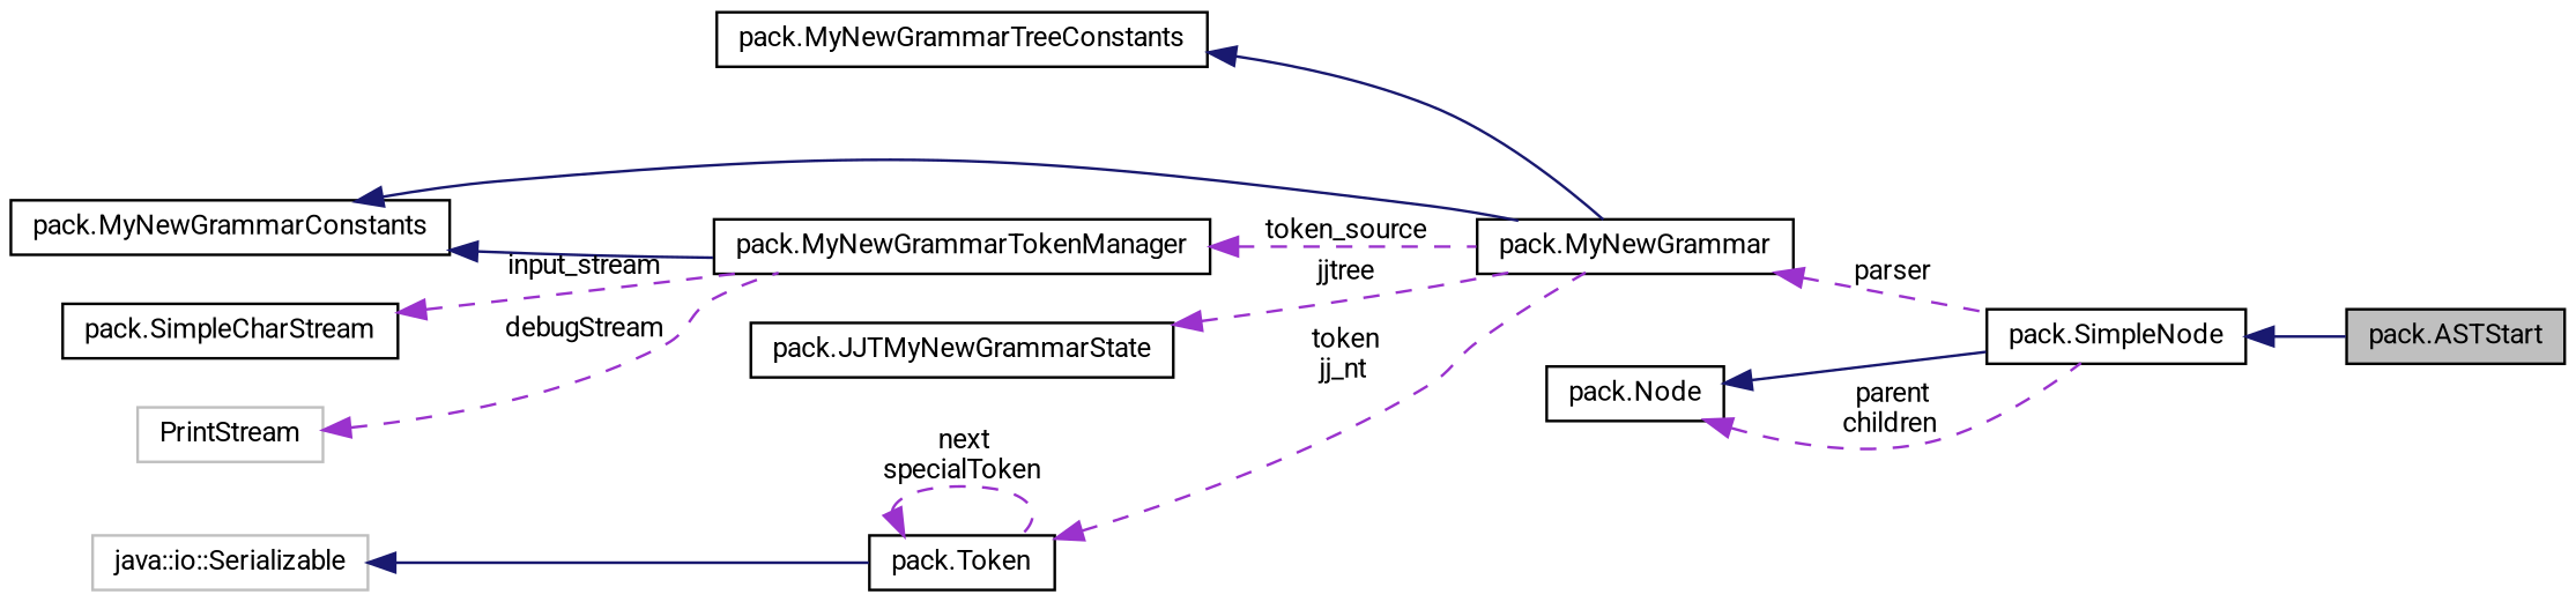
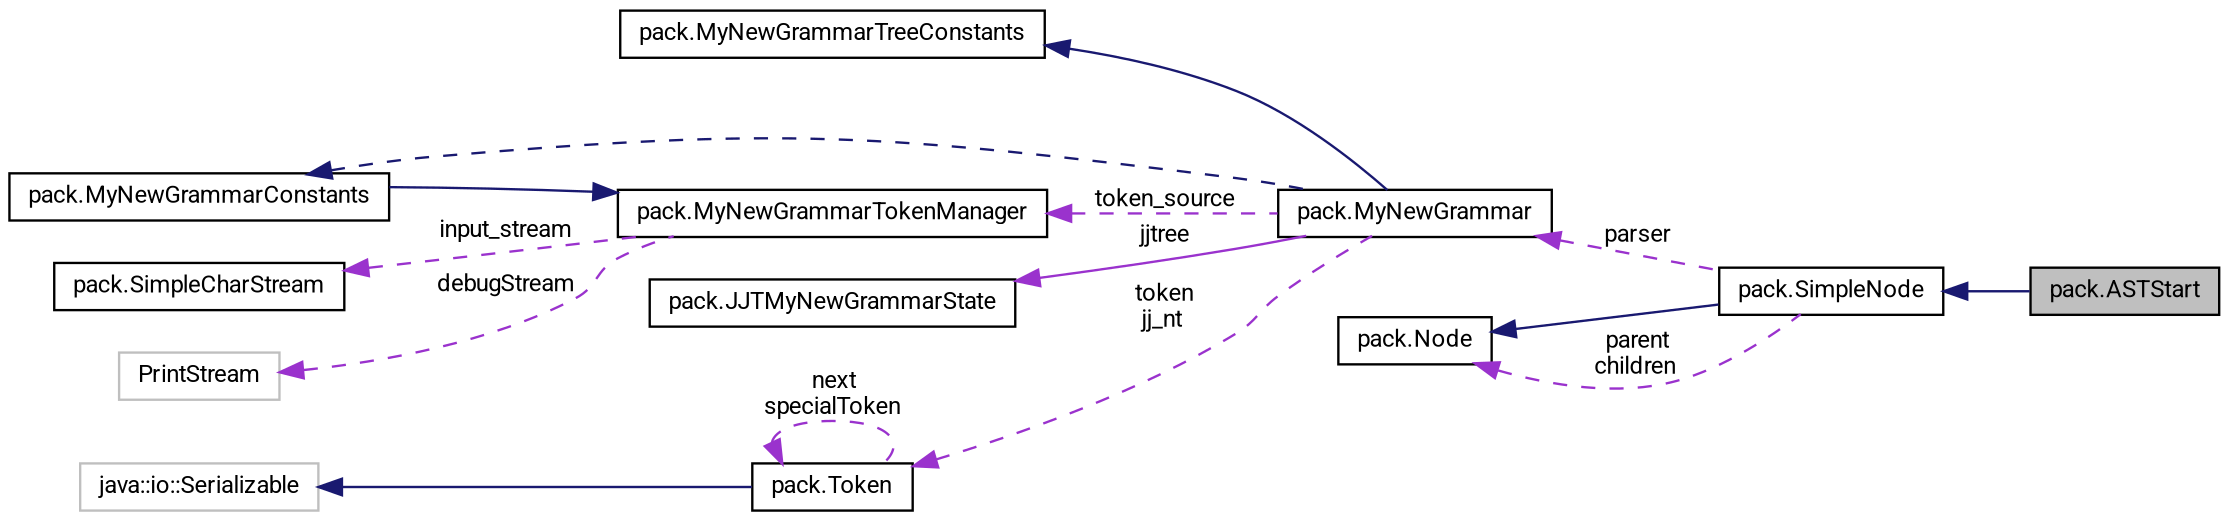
  digraph {
    fontname=Roboto
    rankdir=LR
    node [color=black fillcolor=white fontname=Roboto fontsize=10 shape=record style=filled]
    edge [color=darkorchid3 dir=back fontname=Roboto fontsize=10 labelfontname=Helvetica labelfontsize=10 style=dashed]
    n1 [fillcolor=grey75 fontcolor=black height=0.2 label="pack.ASTStart" width=0.4]
    n2 [height=0.2 label="pack.MyNewGrammar" width=0.4]
    n3 [height=0.2 label="pack.SimpleNode" width=0.4]
    n4 [height=0.2 label="pack.Node" width=0.4]
    n5 [height=0.2 label="pack.MyNewGrammarTreeConstants" width=0.4]
    n6 [height=0.2 label="pack.MyNewGrammarConstants" width=0.4]
    n7 [height=0.2 label="pack.MyNewGrammarTokenManager" width=0.4]
    n8 [height=0.2 label="pack.SimpleCharStream" width=0.4]
    n9 [color=grey75 height=0.2 label=PrintStream width=0.4]
    n10 [height=0.2 label="pack.JJTMyNewGrammarState" width=0.4]
    n11 [height=0.2 label="pack.Token" width=0.4]
    n12 [color=grey75 height=0.2 label="java::io::Serializable" width=0.4]
    n2 -> n3 [label=" parser"]
    n3 -> n1 [color=midnightblue style=solid]
    n4 -> n3 [color=midnightblue style=solid]
    n4 -> n3 [label=" parent\nchildren"]
    n5 -> n2 [color=midnightblue style=solid]
-   n6 -> n2 [color=midnightblue style=solid]
-   n6 -> n7 [color=midnightblue style=solid]
+   n6 -> n2 [color=midnightblue]
+   n7 -> n6 [color=midnightblue style=solid]
    n7 -> n2 [label=" token_source"]
    n8 -> n7 [label=" input_stream"]
    n9 -> n7 [label=" debugStream"]
-   n10 -> n2 [label=" jjtree"]
+   n10 -> n2 [label=" jjtree" style=solid]
    n11 -> n2 [label=" token\njj_nt"]
    n11 -> n11 [label=" next\nspecialToken"]
    n12 -> n11 [color=midnightblue style=solid]
  }
